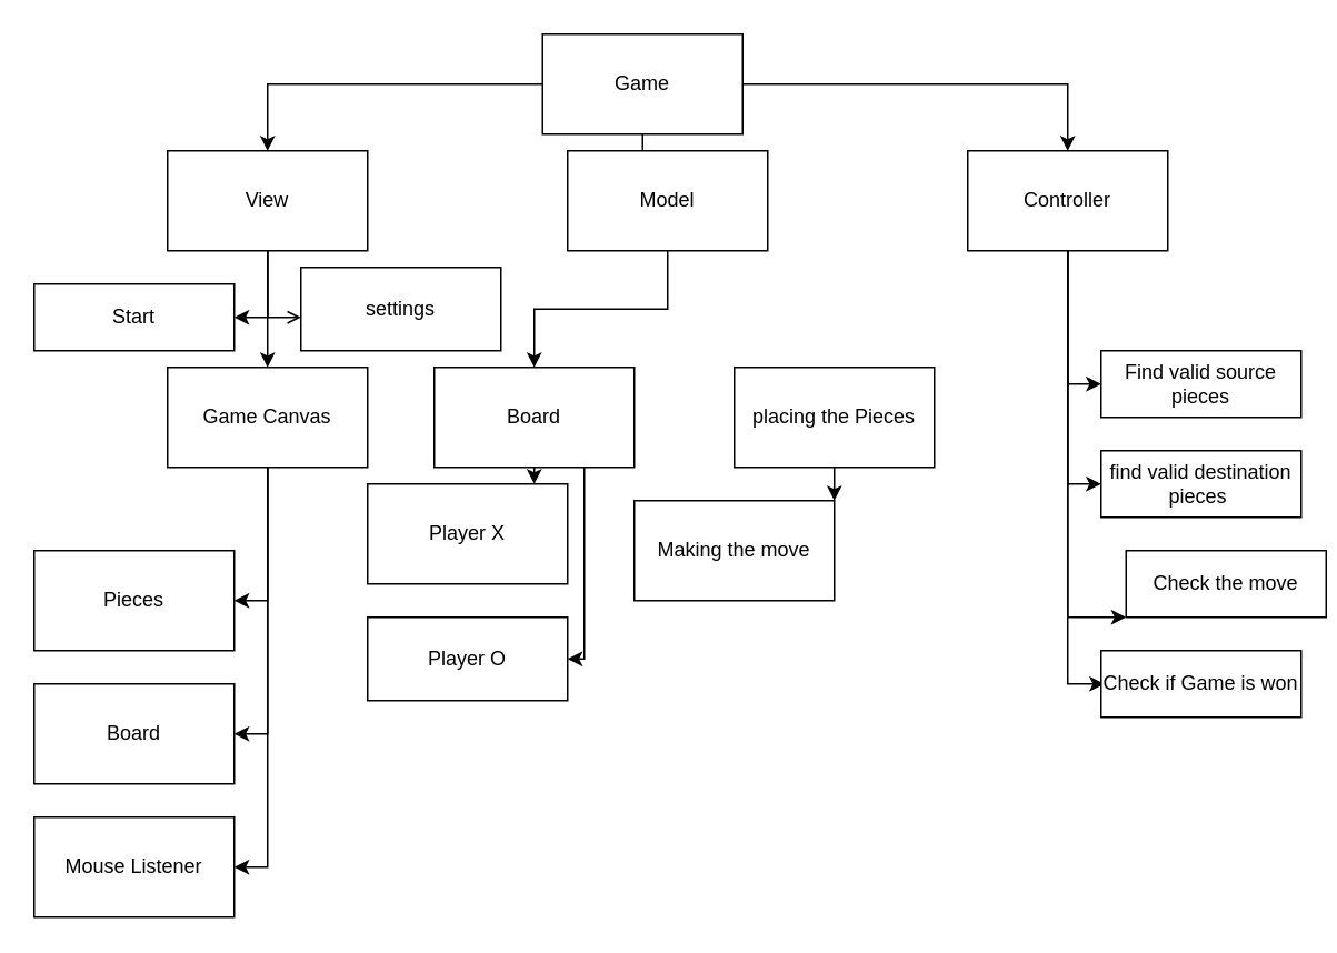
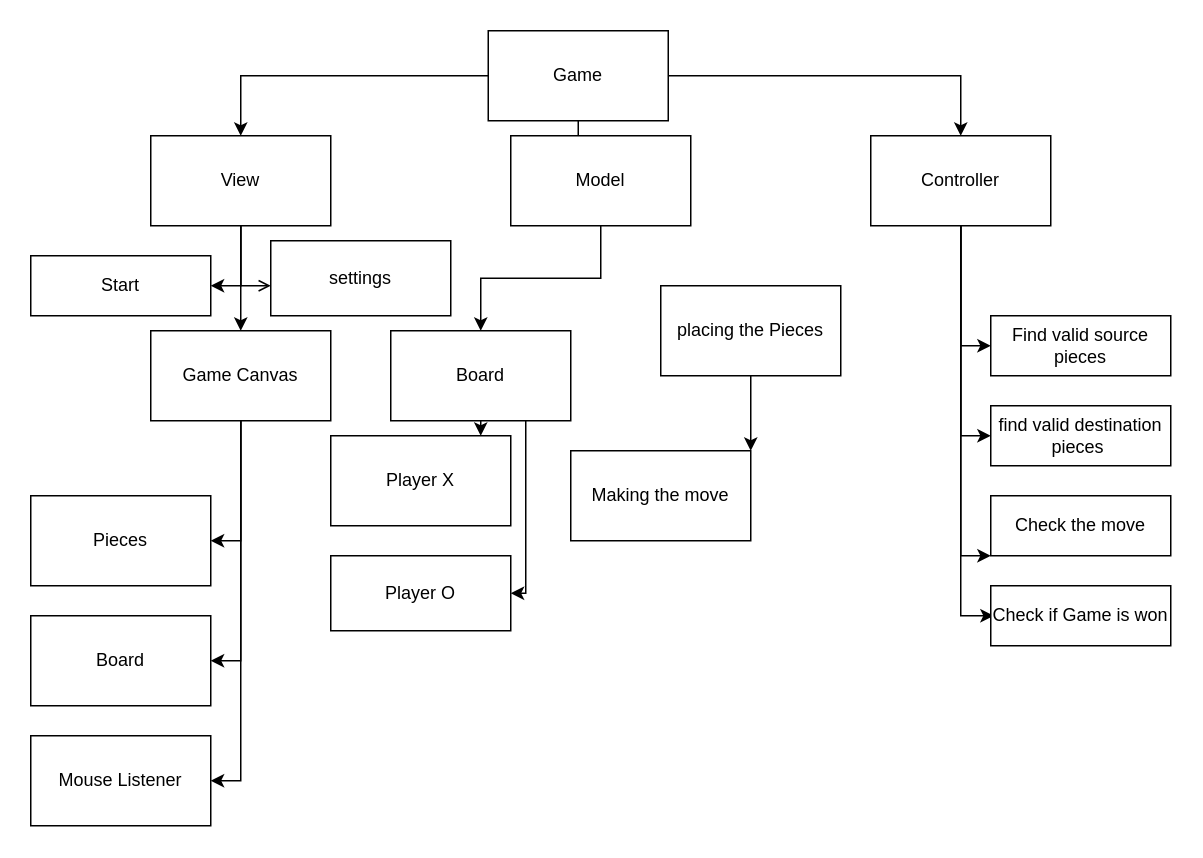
  <mxCell id="0" />
  <mxCell id="1" parent="0" />
  <mxCell id="2" style="edgeStyle=orthogonalEdgeStyle;rounded=0;orthogonalLoop=1;jettySize=auto;html=1;entryX=0.5;entryY=0;entryDx=0;entryDy=0;" edge="1" parent="1" source="5" target="16"><mxGeometry relative="1" as="geometry" /></mxCell>
  <mxCell id="3" style="edgeStyle=orthogonalEdgeStyle;rounded=0;orthogonalLoop=1;jettySize=auto;html=1;" edge="1" parent="1" source="5" target="7"><mxGeometry relative="1" as="geometry" /></mxCell>
  <mxCell id="4" style="edgeStyle=orthogonalEdgeStyle;rounded=0;orthogonalLoop=1;jettySize=auto;html=1;" edge="1" parent="1" source="5" target="12"><mxGeometry relative="1" as="geometry" /></mxCell>
  <mxCell id="5" value="Game" style="rounded=0;whiteSpace=wrap;html=1;" vertex="1" parent="1"><mxGeometry x="325" y="20" width="120" height="60" as="geometry" /></mxCell>
  <mxCell id="6" style="edgeStyle=orthogonalEdgeStyle;rounded=0;orthogonalLoop=1;jettySize=auto;html=1;" edge="1" parent="1" source="7" target="32"><mxGeometry relative="1" as="geometry" /></mxCell>
  <mxCell id="7" value="Model" style="rounded=0;whiteSpace=wrap;html=1;" vertex="1" parent="1"><mxGeometry x="340" y="90" width="120" height="60" as="geometry" /></mxCell>
  <mxCell id="8" style="edgeStyle=orthogonalEdgeStyle;rounded=0;orthogonalLoop=1;jettySize=auto;html=1;" edge="1" parent="1" source="12" target="24"><mxGeometry relative="1" as="geometry"><Array as="points"><mxPoint x="640" y="230" /></Array></mxGeometry></mxCell>
  <mxCell id="9" style="edgeStyle=orthogonalEdgeStyle;rounded=0;orthogonalLoop=1;jettySize=auto;html=1;entryX=0;entryY=0.5;entryDx=0;entryDy=0;" edge="1" parent="1" source="12" target="25"><mxGeometry relative="1" as="geometry" /></mxCell>
  <mxCell id="10" style="edgeStyle=orthogonalEdgeStyle;rounded=0;orthogonalLoop=1;jettySize=auto;html=1;" edge="1" parent="1" source="12" target="26"><mxGeometry relative="1" as="geometry"><Array as="points"><mxPoint x="640" y="370" /></Array></mxGeometry></mxCell>
  <mxCell id="11" style="edgeStyle=orthogonalEdgeStyle;rounded=0;orthogonalLoop=1;jettySize=auto;html=1;exitX=0.5;exitY=1;exitDx=0;exitDy=0;" edge="1" parent="1" source="12"><mxGeometry relative="1" as="geometry"><mxPoint x="642" y="150" as="sourcePoint" /><mxPoint x="662" y="410" as="targetPoint" /><Array as="points"><mxPoint x="640" y="410" /></Array></mxGeometry></mxCell>
  <mxCell id="12" value="Controller" style="rounded=0;whiteSpace=wrap;html=1;" vertex="1" parent="1"><mxGeometry x="580" y="90" width="120" height="60" as="geometry" /></mxCell>
  <mxCell id="13" style="edgeStyle=orthogonalEdgeStyle;rounded=0;orthogonalLoop=1;jettySize=auto;html=1;" edge="1" parent="1" source="16" target="20"><mxGeometry relative="1" as="geometry" /></mxCell>
  <mxCell id="14" style="edgeStyle=orthogonalEdgeStyle;rounded=0;orthogonalLoop=1;jettySize=auto;html=1;endArrow=open;" edge="1" parent="1" source="16" target="28"><mxGeometry relative="1" as="geometry"><Array as="points"><mxPoint x="160" y="190" /></Array></mxGeometry></mxCell>
  <mxCell id="15" style="edgeStyle=orthogonalEdgeStyle;rounded=0;orthogonalLoop=1;jettySize=auto;html=1;" edge="1" parent="1" source="16" target="29"><mxGeometry relative="1" as="geometry"><Array as="points"><mxPoint x="160" y="190" /></Array></mxGeometry></mxCell>
  <mxCell id="16" value="View" style="rounded=0;whiteSpace=wrap;html=1;" vertex="1" parent="1"><mxGeometry x="100" y="90" width="120" height="60" as="geometry" /></mxCell>
  <mxCell id="17" style="edgeStyle=orthogonalEdgeStyle;rounded=0;orthogonalLoop=1;jettySize=auto;html=1;" edge="1" parent="1" source="20" target="21"><mxGeometry relative="1" as="geometry"><Array as="points"><mxPoint x="160" y="360" /></Array></mxGeometry></mxCell>
  <mxCell id="18" style="edgeStyle=orthogonalEdgeStyle;rounded=0;orthogonalLoop=1;jettySize=auto;html=1;" edge="1" parent="1" source="20" target="22"><mxGeometry relative="1" as="geometry"><Array as="points"><mxPoint x="160" y="440" /></Array></mxGeometry></mxCell>
  <mxCell id="19" style="edgeStyle=orthogonalEdgeStyle;rounded=0;orthogonalLoop=1;jettySize=auto;html=1;" edge="1" parent="1" source="20" target="23"><mxGeometry relative="1" as="geometry"><Array as="points"><mxPoint x="160" y="520" /></Array></mxGeometry></mxCell>
  <mxCell id="20" value="Game Canvas" style="rounded=0;whiteSpace=wrap;html=1;" vertex="1" parent="1"><mxGeometry x="100" y="220" width="120" height="60" as="geometry" /></mxCell>
  <mxCell id="21" value="Pieces" style="rounded=0;whiteSpace=wrap;html=1;" vertex="1" parent="1"><mxGeometry y="330" width="120" height="60" as="geometry" x="20" /></mxCell>
  <mxCell id="22" value="Board" style="rounded=0;whiteSpace=wrap;html=1;" vertex="1" parent="1"><mxGeometry y="410" width="120" height="60" as="geometry" x="20" /></mxCell>
  <mxCell id="23" value="Mouse Listener" style="rounded=0;whiteSpace=wrap;html=1;" vertex="1" parent="1"><mxGeometry y="490" width="120" height="60" as="geometry" x="20" /></mxCell>
  <mxCell id="24" value="Find valid source pieces" style="rounded=0;whiteSpace=wrap;html=1;" vertex="1" parent="1"><mxGeometry x="660" y="210" width="120" height="40" as="geometry" /></mxCell>
  <mxCell id="25" value="find valid destination pieces&amp;nbsp;" style="rounded=0;whiteSpace=wrap;html=1;" vertex="1" parent="1"><mxGeometry x="660" y="270" width="120" height="40" as="geometry" /></mxCell>
- <mxCell id="26" value="Check the move" style="rounded=0;whiteSpace=wrap;html=1;" vertex="1" parent="1"><mxGeometry x="675" y="330" width="120" height="40" as="geometry" /></mxCell>
+ <mxCell id="26" value="Check the move" style="rounded=0;whiteSpace=wrap;html=1;" vertex="1" parent="1"><mxGeometry x="660" y="330" width="120" height="40" as="geometry" /></mxCell>
  <mxCell id="27" value="Check if Game is won" style="rounded=0;whiteSpace=wrap;html=1;" vertex="1" parent="1"><mxGeometry x="660" y="390" width="120" height="40" as="geometry" /></mxCell>
  <mxCell id="28" value="settings" style="rounded=0;whiteSpace=wrap;html=1;" vertex="1" parent="1"><mxGeometry x="180" y="160" width="120" height="50" as="geometry" /></mxCell>
  <mxCell id="29" value="Start" style="rounded=0;whiteSpace=wrap;html=1;" vertex="1" parent="1"><mxGeometry y="170" width="120" height="40" as="geometry" x="20" /></mxCell>
  <mxCell id="30" style="edgeStyle=orthogonalEdgeStyle;rounded=0;orthogonalLoop=1;jettySize=auto;html=1;" edge="1" parent="1" source="32" target="33"><mxGeometry relative="1" as="geometry"><Array as="points"><mxPoint x="310" y="280" /><mxPoint x="310" y="280" /></Array></mxGeometry></mxCell>
  <mxCell id="31" style="edgeStyle=orthogonalEdgeStyle;rounded=0;orthogonalLoop=1;jettySize=auto;html=1;" edge="1" parent="1" source="32" target="34"><mxGeometry relative="1" as="geometry"><Array as="points"><mxPoint x="350" y="395" /></Array></mxGeometry></mxCell>
  <mxCell id="32" value="Board" style="rounded=0;whiteSpace=wrap;html=1;" vertex="1" parent="1"><mxGeometry x="260" y="220" width="120" height="60" as="geometry" /></mxCell>
  <mxCell id="33" value="Player X" style="rounded=0;whiteSpace=wrap;html=1;" vertex="1" parent="1"><mxGeometry x="220" y="290" width="120" height="60" as="geometry" /></mxCell>
  <mxCell id="34" value="Player O" style="rounded=0;whiteSpace=wrap;html=1;" vertex="1" parent="1"><mxGeometry x="220" y="370" width="120" height="50" as="geometry" /></mxCell>
  <mxCell id="35" style="edgeStyle=orthogonalEdgeStyle;rounded=0;orthogonalLoop=1;jettySize=auto;html=1;" edge="1" parent="1" source="36" target="37"><mxGeometry relative="1" as="geometry"><Array as="points"><mxPoint x="440" y="300" /></Array></mxGeometry></mxCell>
- <mxCell id="36" value="placing the Pieces" style="rounded=0;whiteSpace=wrap;html=1;" vertex="1" parent="1"><mxGeometry x="440" y="220" width="120" height="60" as="geometry" /></mxCell>
+ <mxCell id="36" value="placing the Pieces" style="rounded=0;whiteSpace=wrap;html=1;" vertex="1" parent="1"><mxGeometry x="440" y="190" width="120" height="60" as="geometry" /></mxCell>
  <mxCell id="37" value="Making the move" style="rounded=0;whiteSpace=wrap;html=1;" vertex="1" parent="1"><mxGeometry x="380" y="300" width="120" height="60" as="geometry" /></mxCell>
